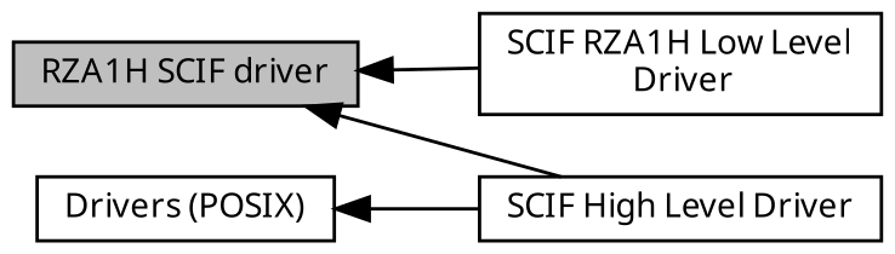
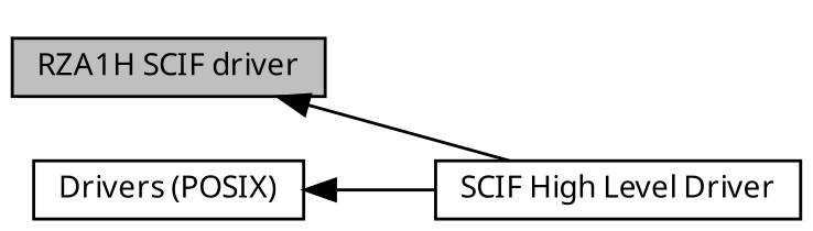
  digraph {
    fontname="Noto Sans"
    rankdir=LR
    node [color=black fillcolor=white fontname="Noto Sans" fontsize=10 shape=box style=filled]
    edge [dir=back fontname="Noto Sans" fontsize=10 labelfontname=Helvetica labelfontsize=10 shape=plaintext style=solid]
    n1 [fillcolor=grey75 fontcolor=black height=0.2 label="RZA1H SCIF driver" width=0.4]
-   n2 [height=0.2 label="SCIF RZA1H Low Level\l Driver" width=0.4]
    n3 [height=0.2 label="SCIF High Level Driver" width=0.4]
    n4 [height=0.2 label="Drivers (POSIX)" width=0.4]
-   n1 -> n2
    n1 -> n3
    n4 -> n3
  }
